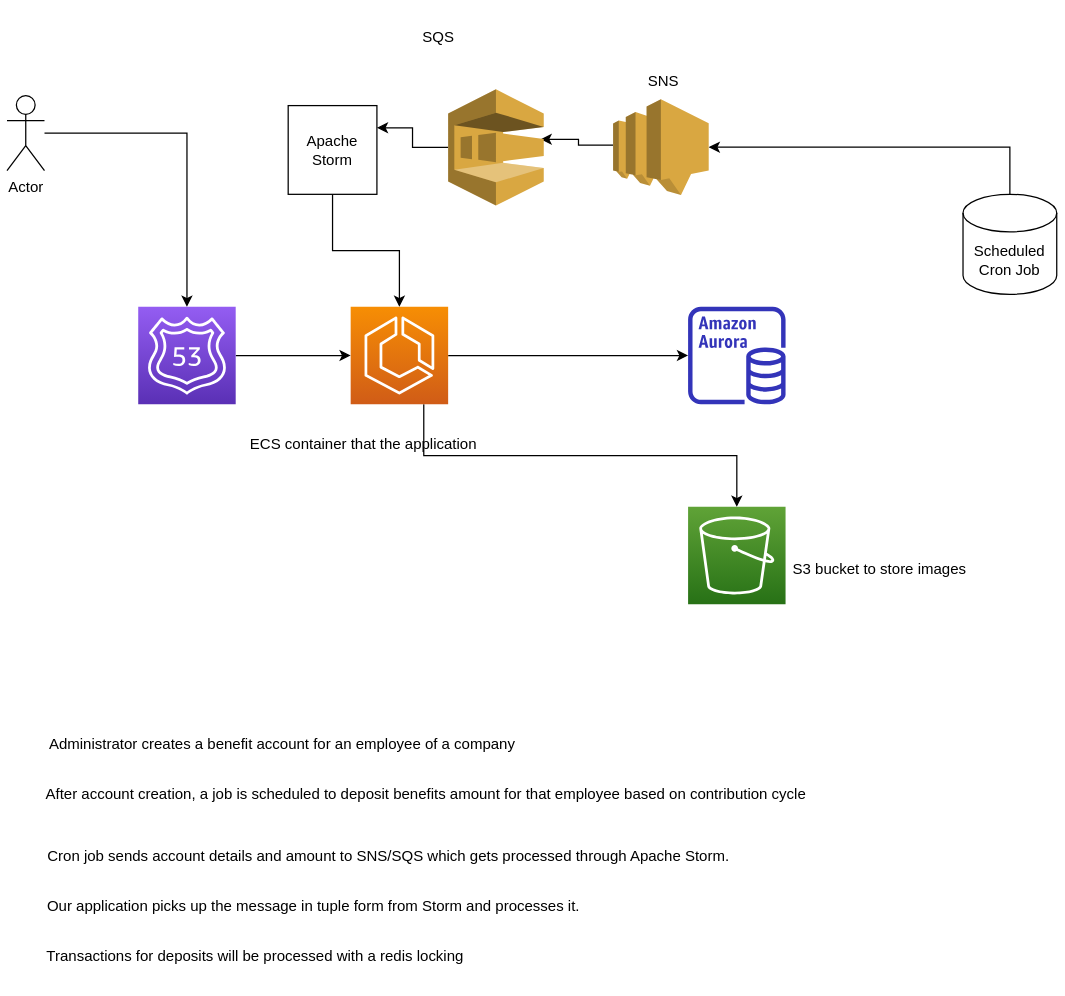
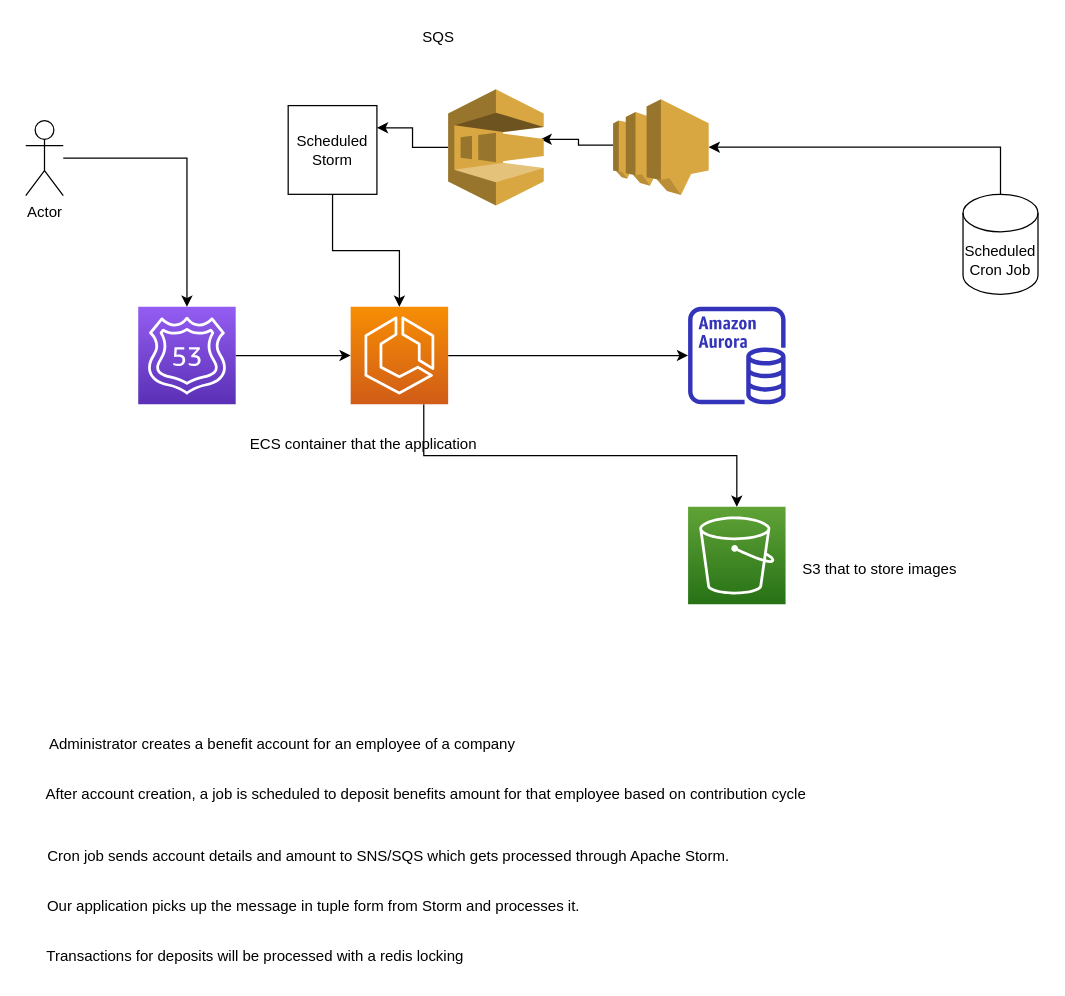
  <mxCell id="0" />
  <mxCell id="1" parent="0" />
  <mxCell id="2" value="" style="points=[[0,0,0],[0.25,0,0],[0.5,0,0],[0.75,0,0],[1,0,0],[0,1,0],[0.25,1,0],[0.5,1,0],[0.75,1,0],[1,1,0],[0,0.25,0],[0,0.5,0],[0,0.75,0],[1,0.25,0],[1,0.5,0],[1,0.75,0]];outlineConnect=0;fontColor=#232F3E;gradientColor=#60A337;gradientDirection=north;fillColor=#277116;strokeColor=#ffffff;dashed=0;verticalLabelPosition=bottom;verticalAlign=top;align=center;html=1;fontSize=12;fontStyle=0;aspect=fixed;shape=mxgraph.aws4.resourceIcon;resIcon=mxgraph.aws4.s3;" vertex="1" parent="1"><mxGeometry x="550" y="405" width="78" height="78" as="geometry" /></mxCell>
  <mxCell id="3" value="" style="outlineConnect=0;fontColor=#232F3E;gradientColor=none;fillColor=#3334B9;strokeColor=none;dashed=0;verticalLabelPosition=bottom;verticalAlign=top;align=center;html=1;fontSize=12;fontStyle=0;aspect=fixed;pointerEvents=1;shape=mxgraph.aws4.aurora_instance;" vertex="1" parent="1"><mxGeometry x="550" y="245" width="78" height="78" as="geometry" /></mxCell>
  <mxCell id="4" style="edgeStyle=orthogonalEdgeStyle;rounded=0;orthogonalLoop=1;jettySize=auto;html=1;exitX=1;exitY=0.5;exitDx=0;exitDy=0;exitPerimeter=0;" edge="1" parent="1" source="6" target="3"><mxGeometry relative="1" as="geometry" /></mxCell>
  <mxCell id="5" style="edgeStyle=orthogonalEdgeStyle;rounded=0;orthogonalLoop=1;jettySize=auto;html=1;exitX=0.75;exitY=1;exitDx=0;exitDy=0;exitPerimeter=0;" edge="1" parent="1" source="6" target="2"><mxGeometry relative="1" as="geometry" /></mxCell>
  <mxCell id="6" value="" style="points=[[0,0,0],[0.25,0,0],[0.5,0,0],[0.75,0,0],[1,0,0],[0,1,0],[0.25,1,0],[0.5,1,0],[0.75,1,0],[1,1,0],[0,0.25,0],[0,0.5,0],[0,0.75,0],[1,0.25,0],[1,0.5,0],[1,0.75,0]];outlineConnect=0;fontColor=#232F3E;gradientColor=#F78E04;gradientDirection=north;fillColor=#D05C17;strokeColor=#ffffff;dashed=0;verticalLabelPosition=bottom;verticalAlign=top;align=center;html=1;fontSize=12;fontStyle=0;aspect=fixed;shape=mxgraph.aws4.resourceIcon;resIcon=mxgraph.aws4.ecs;" vertex="1" parent="1"><mxGeometry x="280" y="245" width="78" height="78" as="geometry" /></mxCell>
  <mxCell id="7" style="edgeStyle=orthogonalEdgeStyle;rounded=0;orthogonalLoop=1;jettySize=auto;html=1;entryX=0;entryY=0.5;entryDx=0;entryDy=0;entryPerimeter=0;" edge="1" parent="1" source="8" target="6"><mxGeometry relative="1" as="geometry" /></mxCell>
  <mxCell id="8" value="" style="points=[[0,0,0],[0.25,0,0],[0.5,0,0],[0.75,0,0],[1,0,0],[0,1,0],[0.25,1,0],[0.5,1,0],[0.75,1,0],[1,1,0],[0,0.25,0],[0,0.5,0],[0,0.75,0],[1,0.25,0],[1,0.5,0],[1,0.75,0]];outlineConnect=0;fontColor=#232F3E;gradientColor=#945DF2;gradientDirection=north;fillColor=#5A30B5;strokeColor=#ffffff;dashed=0;verticalLabelPosition=bottom;verticalAlign=top;align=center;html=1;fontSize=12;fontStyle=0;aspect=fixed;shape=mxgraph.aws4.resourceIcon;resIcon=mxgraph.aws4.route_53;" vertex="1" parent="1"><mxGeometry x="110" y="245" width="78" height="78" as="geometry" /></mxCell>
  <mxCell id="9" style="edgeStyle=orthogonalEdgeStyle;rounded=0;orthogonalLoop=1;jettySize=auto;html=1;exitX=0.5;exitY=0;exitDx=0;exitDy=0;exitPerimeter=0;entryX=1;entryY=0.5;entryDx=0;entryDy=0;entryPerimeter=0;" edge="1" parent="1" source="10" target="12"><mxGeometry relative="1" as="geometry" /></mxCell>
- <mxCell id="10" value="Scheduled Cron Job" style="shape=cylinder3;whiteSpace=wrap;html=1;boundedLbl=1;backgroundOutline=1;size=15;" vertex="1" parent="1"><mxGeometry x="770" y="155" width="75" height="80" as="geometry" /></mxCell>
+ <mxCell id="10" value="Scheduled Cron Job" style="shape=cylinder3;whiteSpace=wrap;html=1;boundedLbl=1;backgroundOutline=1;size=15;" vertex="1" parent="1"><mxGeometry x="770" y="155" width="60" height="80" as="geometry" /></mxCell>
  <mxCell id="11" style="edgeStyle=orthogonalEdgeStyle;rounded=0;orthogonalLoop=1;jettySize=auto;html=1;exitX=0;exitY=0.48;exitDx=0;exitDy=0;exitPerimeter=0;entryX=0.967;entryY=0.43;entryDx=0;entryDy=0;entryPerimeter=0;" edge="1" parent="1" source="12" target="14"><mxGeometry relative="1" as="geometry" /></mxCell>
  <mxCell id="12" value="" style="outlineConnect=0;dashed=0;verticalLabelPosition=bottom;verticalAlign=top;align=center;html=1;shape=mxgraph.aws3.sns;fillColor=#D9A741;gradientColor=none;" vertex="1" parent="1"><mxGeometry x="490" y="79" width="76.5" height="76.5" as="geometry" /></mxCell>
  <mxCell id="13" style="edgeStyle=orthogonalEdgeStyle;rounded=0;orthogonalLoop=1;jettySize=auto;html=1;exitX=0;exitY=0.5;exitDx=0;exitDy=0;exitPerimeter=0;entryX=1;entryY=0.25;entryDx=0;entryDy=0;" edge="1" parent="1" source="14" target="16"><mxGeometry relative="1" as="geometry" /></mxCell>
  <mxCell id="14" value="" style="outlineConnect=0;dashed=0;verticalLabelPosition=bottom;verticalAlign=top;align=center;html=1;shape=mxgraph.aws3.sqs;fillColor=#D9A741;gradientColor=none;" vertex="1" parent="1"><mxGeometry x="358" y="71" width="76.5" height="93" as="geometry" /></mxCell>
  <mxCell id="15" style="edgeStyle=orthogonalEdgeStyle;rounded=0;orthogonalLoop=1;jettySize=auto;html=1;entryX=0.5;entryY=0;entryDx=0;entryDy=0;entryPerimeter=0;" edge="1" parent="1" source="16" target="6"><mxGeometry relative="1" as="geometry" /></mxCell>
- <mxCell id="16" value="Apache Storm" style="whiteSpace=wrap;html=1;aspect=fixed;" vertex="1" parent="1"><mxGeometry x="230" y="84" width="71" height="71" as="geometry" /></mxCell>
+ <mxCell id="16" value="Scheduled Storm" style="whiteSpace=wrap;html=1;aspect=fixed;" vertex="1" parent="1"><mxGeometry x="230" y="84" width="71" height="71" as="geometry" /></mxCell>
  <mxCell id="17" value="ECS container that the application" style="text;html=1;align=center;verticalAlign=middle;resizable=0;points=[];autosize=1;strokeColor=none;" vertex="1" parent="1"><mxGeometry x="180" y="345" width="220" height="20" as="geometry" /></mxCell>
- <mxCell id="18" value="SNS" style="text;html=1;align=center;verticalAlign=middle;resizable=0;points=[];autosize=1;strokeColor=none;" vertex="1" parent="1"><mxGeometry x="510" y="55" width="40" height="20" as="geometry" /></mxCell>
  <mxCell id="19" value="SQS" style="text;html=1;align=center;verticalAlign=middle;resizable=0;points=[];autosize=1;strokeColor=none;" vertex="1" parent="1"><mxGeometry x="330" y="20" width="40" height="20" as="geometry" /></mxCell>
  <mxCell id="20" style="edgeStyle=orthogonalEdgeStyle;rounded=0;orthogonalLoop=1;jettySize=auto;html=1;" edge="1" parent="1" source="21" target="8"><mxGeometry relative="1" as="geometry" /></mxCell>
- <mxCell id="21" value="Actor" style="shape=umlActor;verticalLabelPosition=bottom;verticalAlign=top;html=1;outlineConnect=0;" vertex="1" parent="1"><mxGeometry x="5" y="76" width="30" height="60" as="geometry" /></mxCell>
+ <mxCell id="21" value="Actor" style="shape=umlActor;verticalLabelPosition=bottom;verticalAlign=top;html=1;outlineConnect=0;" vertex="1" parent="1"><mxGeometry x="20" y="96" width="30" height="60" as="geometry" /></mxCell>
  <mxCell id="22" value="Administrator creates a benefit account for an employee of a company" style="text;html=1;align=center;verticalAlign=middle;resizable=0;points=[];autosize=1;strokeColor=none;" vertex="1" parent="1"><mxGeometry x="30" y="585" width="390" height="20" as="geometry" /></mxCell>
  <mxCell id="23" value="After account creation, a job is scheduled to deposit benefits amount for that employee based on contribution cycle" style="text;html=1;align=center;verticalAlign=middle;resizable=0;points=[];autosize=1;strokeColor=none;" vertex="1" parent="1"><mxGeometry x="30" y="625" width="620" height="20" as="geometry" /></mxCell>
  <mxCell id="24" value="Cron job sends account details and amount to SNS/SQS which gets processed through Apache Storm." style="text;html=1;align=center;verticalAlign=middle;resizable=0;points=[];autosize=1;strokeColor=none;" vertex="1" parent="1"><mxGeometry x="30" y="675" width="560" height="20" as="geometry" /></mxCell>
  <mxCell id="25" value="Our application picks up the message in tuple form from Storm and processes it." style="text;html=1;align=center;verticalAlign=middle;resizable=0;points=[];autosize=1;strokeColor=none;" vertex="1" parent="1"><mxGeometry x="30" y="715" width="440" height="20" as="geometry" /></mxCell>
- <mxCell id="26" value="S3 bucket to store images" style="text;html=1;align=center;verticalAlign=middle;resizable=0;points=[];autosize=1;strokeColor=none;" vertex="1" parent="1"><mxGeometry x="628" y="445" width="150" height="20" as="geometry" /></mxCell>
+ <mxCell id="26" value="S3 that to store images" style="text;html=1;align=center;verticalAlign=middle;resizable=0;points=[];autosize=1;strokeColor=none;" vertex="1" parent="1"><mxGeometry x="628" y="445" width="150" height="20" as="geometry" /></mxCell>
  <mxCell id="27" value="Transactions for deposits will be processed with a redis locking&amp;nbsp;" style="text;html=1;align=center;verticalAlign=middle;resizable=0;points=[];autosize=1;strokeColor=none;" vertex="1" parent="1"><mxGeometry x="30" y="755" width="350" height="20" as="geometry" /></mxCell>
